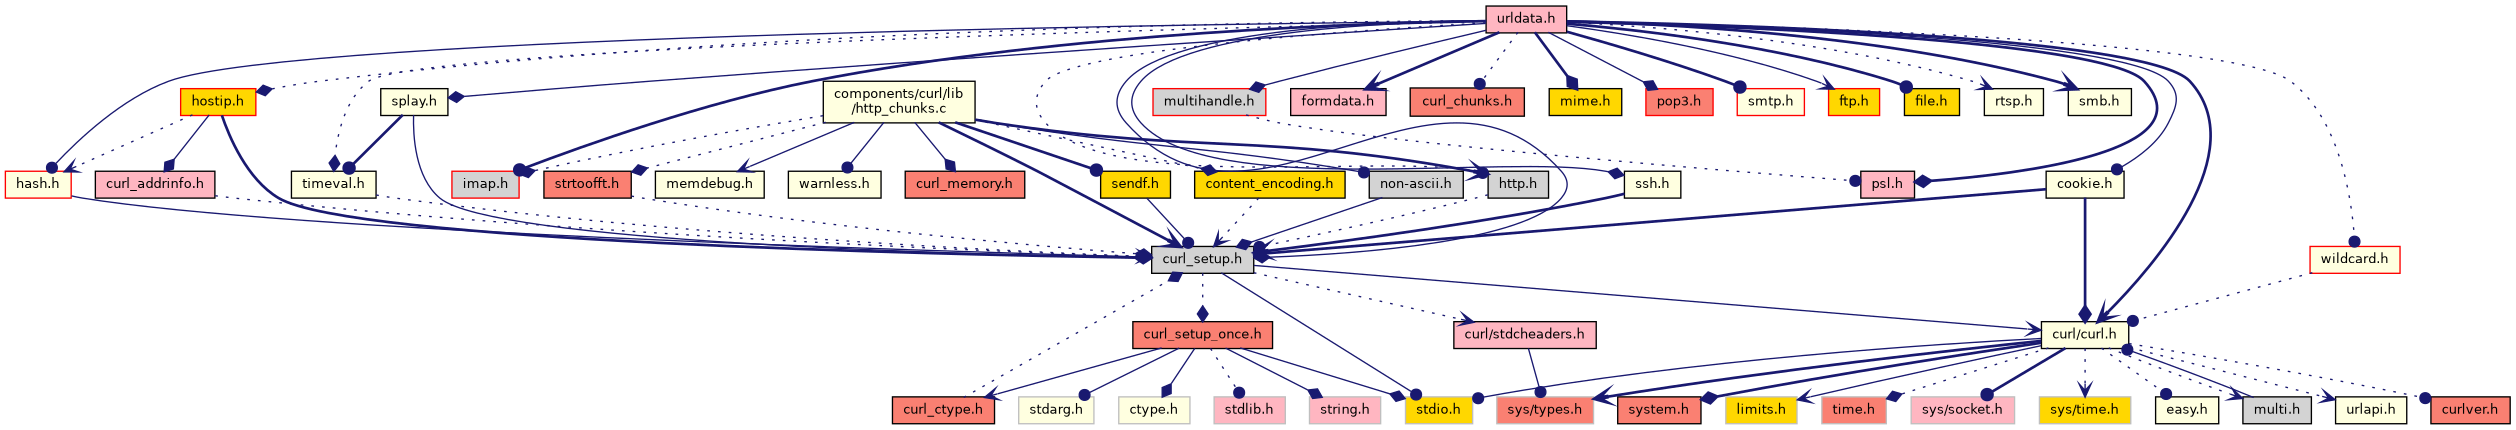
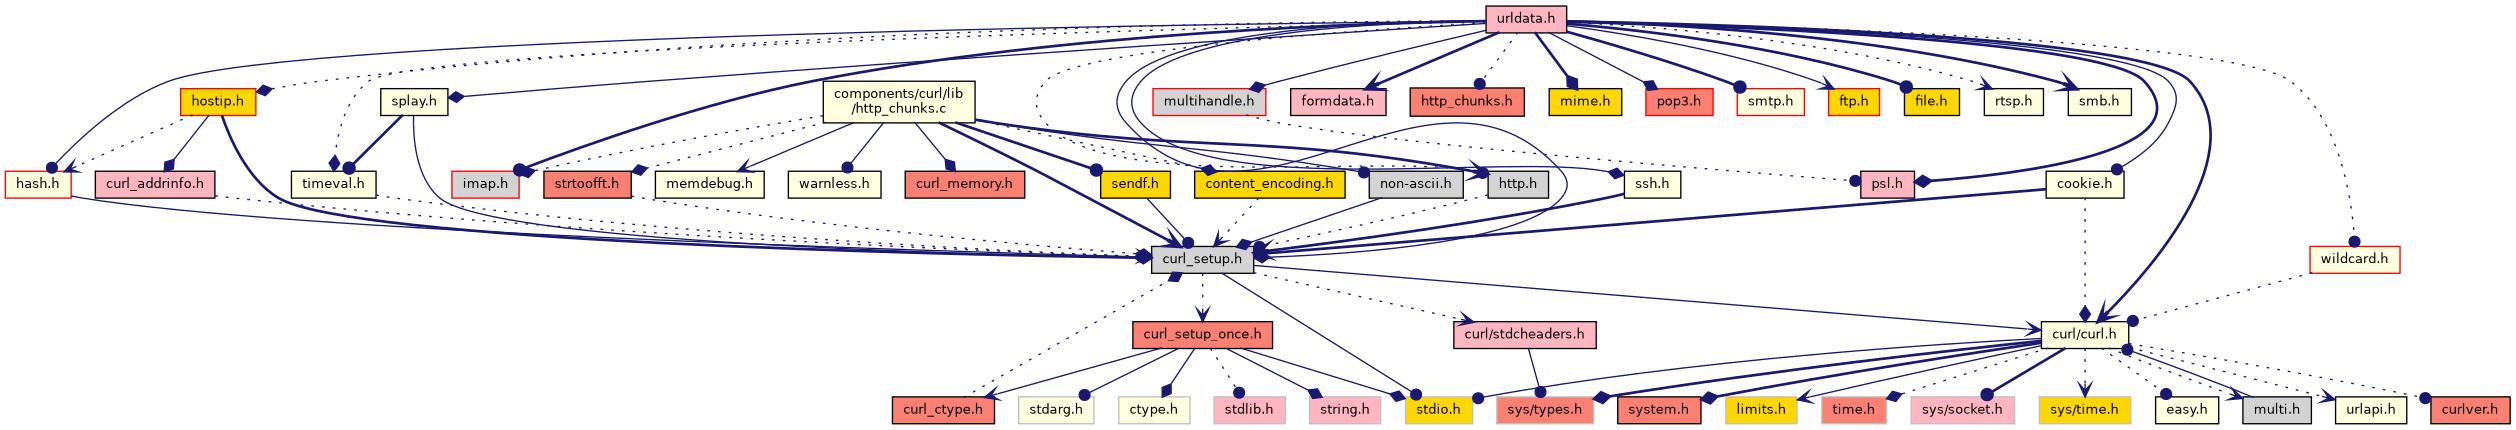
  digraph {
    node [color=black fillcolor=lightyellow fontname=Helvetica fontsize=10 shape=record style=filled]
    edge [arrowhead=diamond color=midnightblue fontname=Helvetica fontsize=10 labelfontname=Helvetica labelfontsize=10 style=dotted]
    n1 [fontcolor=black height=0.2 label="components/curl/lib\l/http_chunks.c" width=0.4]
    n2 [fillcolor=lightgrey height=0.2 label="curl_setup.h" width=0.4]
    n3 [fillcolor=lightgrey height=0.2 label="http.h" width=0.4]
    n4 [fillcolor=gold height=0.2 label="sendf.h" width=0.4]
    n5 [fillcolor=gold height=0.2 label="content_encoding.h" width=0.4]
    n6 [fillcolor=lightgrey height=0.2 label="non-ascii.h" width=0.4]
    n7 [fillcolor=salmon height=0.2 label="strtoofft.h" width=0.4]
    n8 [height=0.2 label="warnless.h" width=0.4]
    n9 [fillcolor=salmon height=0.2 label="curl_memory.h" width=0.4]
    n10 [height=0.2 label="memdebug.h" width=0.4]
    n11 [color=red fillcolor=lightgrey height=0.2 label="imap.h" width=0.4]
    n12 [height=0.2 label="curl/curl.h" width=0.4]
    n13 [color=grey75 fillcolor=gold height=0.2 label="stdio.h" width=0.4]
    n14 [fillcolor=lightpink height=0.2 label="curl/stdcheaders.h" width=0.4]
    n15 [fillcolor=salmon height=0.2 label="curl_setup_once.h" width=0.4]
    n16 [fillcolor=lightpink height=0.2 label="urldata.h" width=0.4]
    n17 [height=0.2 label="cookie.h" width=0.4]
    n18 [fillcolor=lightpink height=0.2 label="psl.h" width=0.4]
    n19 [fillcolor=lightpink height=0.2 label="formdata.h" width=0.4]
    n20 [height=0.2 label="timeval.h" width=0.4]
-   n21 [fillcolor=salmon height=0.2 label="curl_chunks.h" width=0.4]
+   n21 [fillcolor=salmon height=0.2 label="http_chunks.h" width=0.4]
    n22 [color=red fillcolor=gold height=0.2 label="hostip.h" width=0.4]
    n23 [color=red height=0.2 label="hash.h" width=0.4]
    n24 [height=0.2 label="splay.h" width=0.4]
    n25 [fillcolor=gold height=0.2 label="mime.h" width=0.4]
    n26 [color=red fillcolor=salmon height=0.2 label="pop3.h" width=0.4]
    n27 [color=red height=0.2 label="smtp.h" width=0.4]
    n28 [color=red fillcolor=gold height=0.2 label="ftp.h" width=0.4]
    n29 [fillcolor=gold height=0.2 label="file.h" width=0.4]
    n30 [height=0.2 label="ssh.h" width=0.4]
    n31 [height=0.2 label="rtsp.h" width=0.4]
    n32 [height=0.2 label="smb.h" width=0.4]
    n33 [color=red height=0.2 label="wildcard.h" width=0.4]
    n34 [color=red fillcolor=lightgrey height=0.2 label="multihandle.h" width=0.4]
    n35 [fillcolor=salmon height=0.2 label="curlver.h" width=0.4]
    n36 [fillcolor=salmon height=0.2 label="system.h" width=0.4]
    n37 [color=grey75 fillcolor=gold height=0.2 label="limits.h" width=0.4]
    n38 [color=grey75 fillcolor=salmon height=0.2 label="sys/types.h" width=0.4]
    n39 [color=grey75 fillcolor=salmon height=0.2 label="time.h" width=0.4]
    n40 [color=grey75 fillcolor=lightpink height=0.2 label="sys/socket.h" width=0.4]
    n41 [color=grey75 fillcolor=gold height=0.2 label="sys/time.h" width=0.4]
    n42 [height=0.2 label="easy.h" width=0.4]
    n43 [fillcolor=lightgrey height=0.2 label="multi.h" width=0.4]
    n44 [height=0.2 label="urlapi.h" width=0.4]
    n45 [color=grey75 fillcolor=lightpink height=0.2 label="stdlib.h" width=0.4]
    n46 [color=grey75 fillcolor=lightpink height=0.2 label="string.h" width=0.4]
    n47 [color=grey75 height=0.2 label="stdarg.h" width=0.4]
    n48 [color=grey75 height=0.2 label="ctype.h" width=0.4]
    n49 [fillcolor=salmon height=0.2 label="curl_ctype.h" width=0.4]
    n50 [fillcolor=lightpink height=0.2 label="curl_addrinfo.h" width=0.4]
    n1 -> n2 [arrowhead=vee style=bold]
    n1 -> n3 [arrowhead=vee style=bold]
    n1 -> n4 [arrowhead=dot style=bold]
    n1 -> n5
    n1 -> n6 [arrowhead=dot style=solid]
    n1 -> n7
    n1 -> n8 [arrowhead=dot style=solid]
    n1 -> n9 [style=solid]
    n1 -> n10 [arrowhead=vee style=solid]
    n1 -> n11
    n2 -> n12 [arrowhead=vee style=solid]
    n2 -> n13 [arrowhead=dot style=solid]
    n2 -> n14 [arrowhead=vee]
-   n2 -> n15
+   n2 -> n15 [arrowhead=vee]
    n3 -> n2 [arrowhead=dot]
    n4 -> n2 [arrowhead=dot style=solid]
    n5 -> n2 [arrowhead=vee]
    n6 -> n2 [style=solid]
    n7 -> n2
    n12 -> n13 [arrowhead=dot style=solid]
    n12 -> n35 [arrowhead=dot]
    n12 -> n36 [style=bold]
    n12 -> n37 [arrowhead=vee style=solid]
-   n12 -> n38 [arrowhead=vee style=bold]
+   n12 -> n38 [style=bold]
    n12 -> n39
    n12 -> n40 [arrowhead=dot style=bold]
    n12 -> n41 [arrowhead=vee]
    n12 -> n42 [arrowhead=dot]
    n12 -> n43 [arrowhead=vee]
    n12 -> n44 [arrowhead=vee]
    n14 -> n38 [arrowhead=dot style=solid]
    n15 -> n13 [style=solid]
    n15 -> n45 [arrowhead=dot]
    n15 -> n46 [style=solid]
    n15 -> n47 [arrowhead=dot style=solid]
    n15 -> n48 [style=solid]
    n15 -> n49 [arrowhead=vee style=solid]
    n16 -> n2 [style=solid]
    n16 -> n3 [arrowhead=dot]
    n16 -> n11 [arrowhead=dot style=bold]
    n16 -> n12 [arrowhead=vee style=bold]
    n16 -> n17 [arrowhead=dot style=solid]
    n16 -> n18 [style=bold]
    n16 -> n19 [arrowhead=vee style=bold]
    n16 -> n20
    n16 -> n21 [arrowhead=dot]
    n16 -> n22
    n16 -> n23 [arrowhead=dot style=solid]
    n16 -> n24 [style=solid]
    n16 -> n25 [style=bold]
    n16 -> n26 [style=solid]
    n16 -> n27 [arrowhead=dot style=bold]
    n16 -> n28 [arrowhead=vee style=solid]
    n16 -> n29 [arrowhead=dot style=bold]
    n16 -> n30 [style=solid]
    n16 -> n31 [arrowhead=vee]
    n16 -> n32 [arrowhead=vee style=bold]
    n16 -> n33 [arrowhead=dot]
    n16 -> n34 [style=solid]
    n17 -> n2 [arrowhead=dot style=bold]
-   n17 -> n12 [style=bold]
+   n17 -> n12
    n20 -> n2 [arrowhead=vee]
    n22 -> n2 [style=bold]
    n22 -> n23 [arrowhead=vee]
    n22 -> n50 [style=solid]
    n23 -> n2 [style=solid]
    n24 -> n2 [style=solid]
    n24 -> n20 [arrowhead=dot style=bold]
    n30 -> n2 [arrowhead=vee style=bold]
    n33 -> n12 [arrowhead=dot]
    n34 -> n18 [arrowhead=dot]
    n43 -> n12 [arrowhead=dot style=solid]
    n49 -> n2
    n50 -> n2
  }
